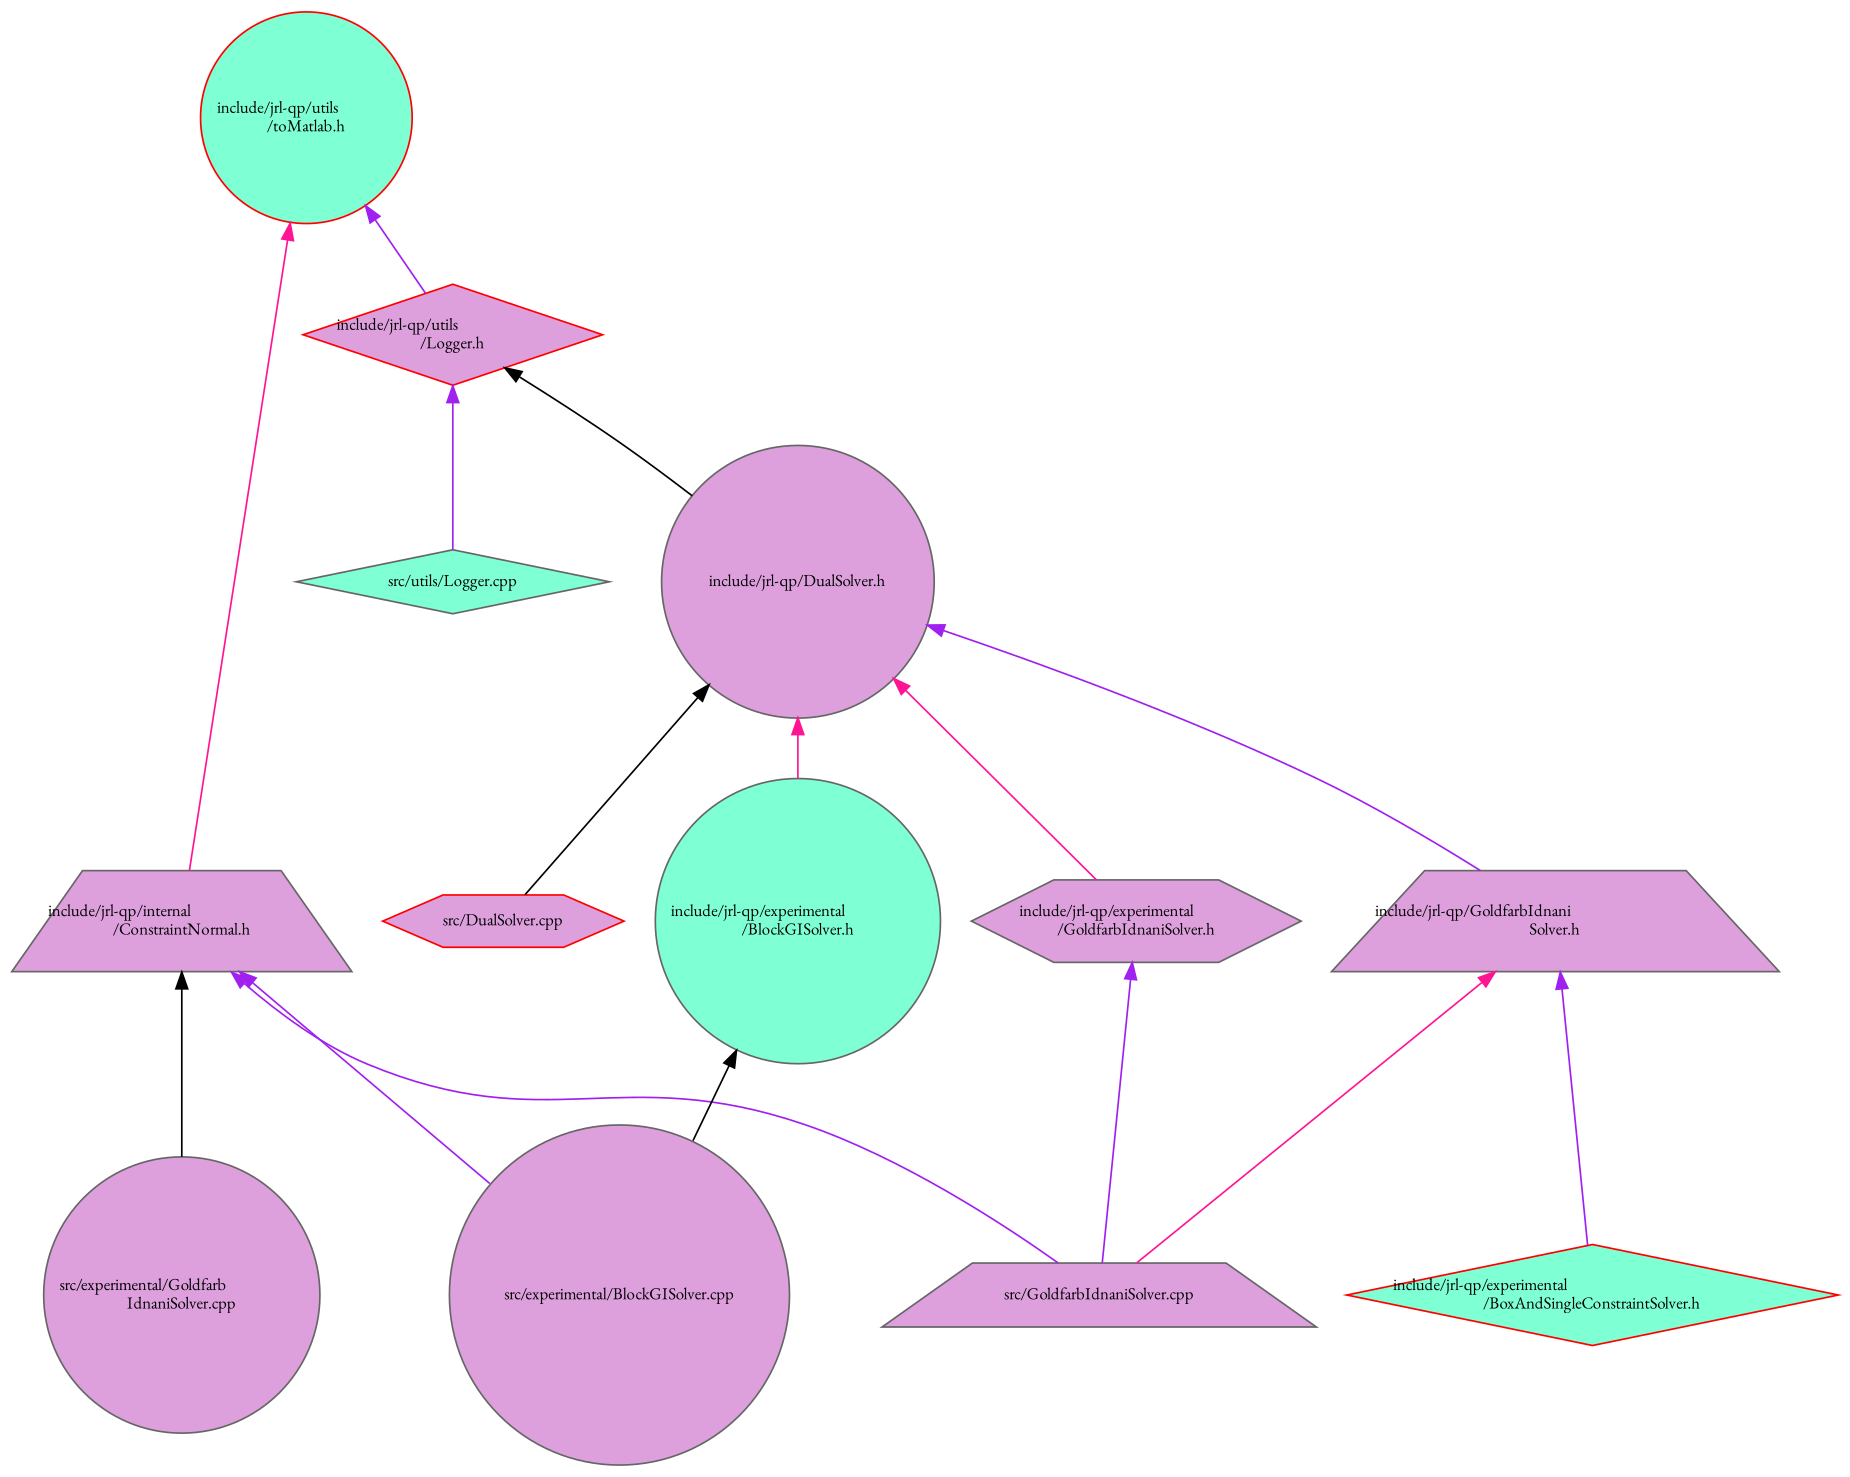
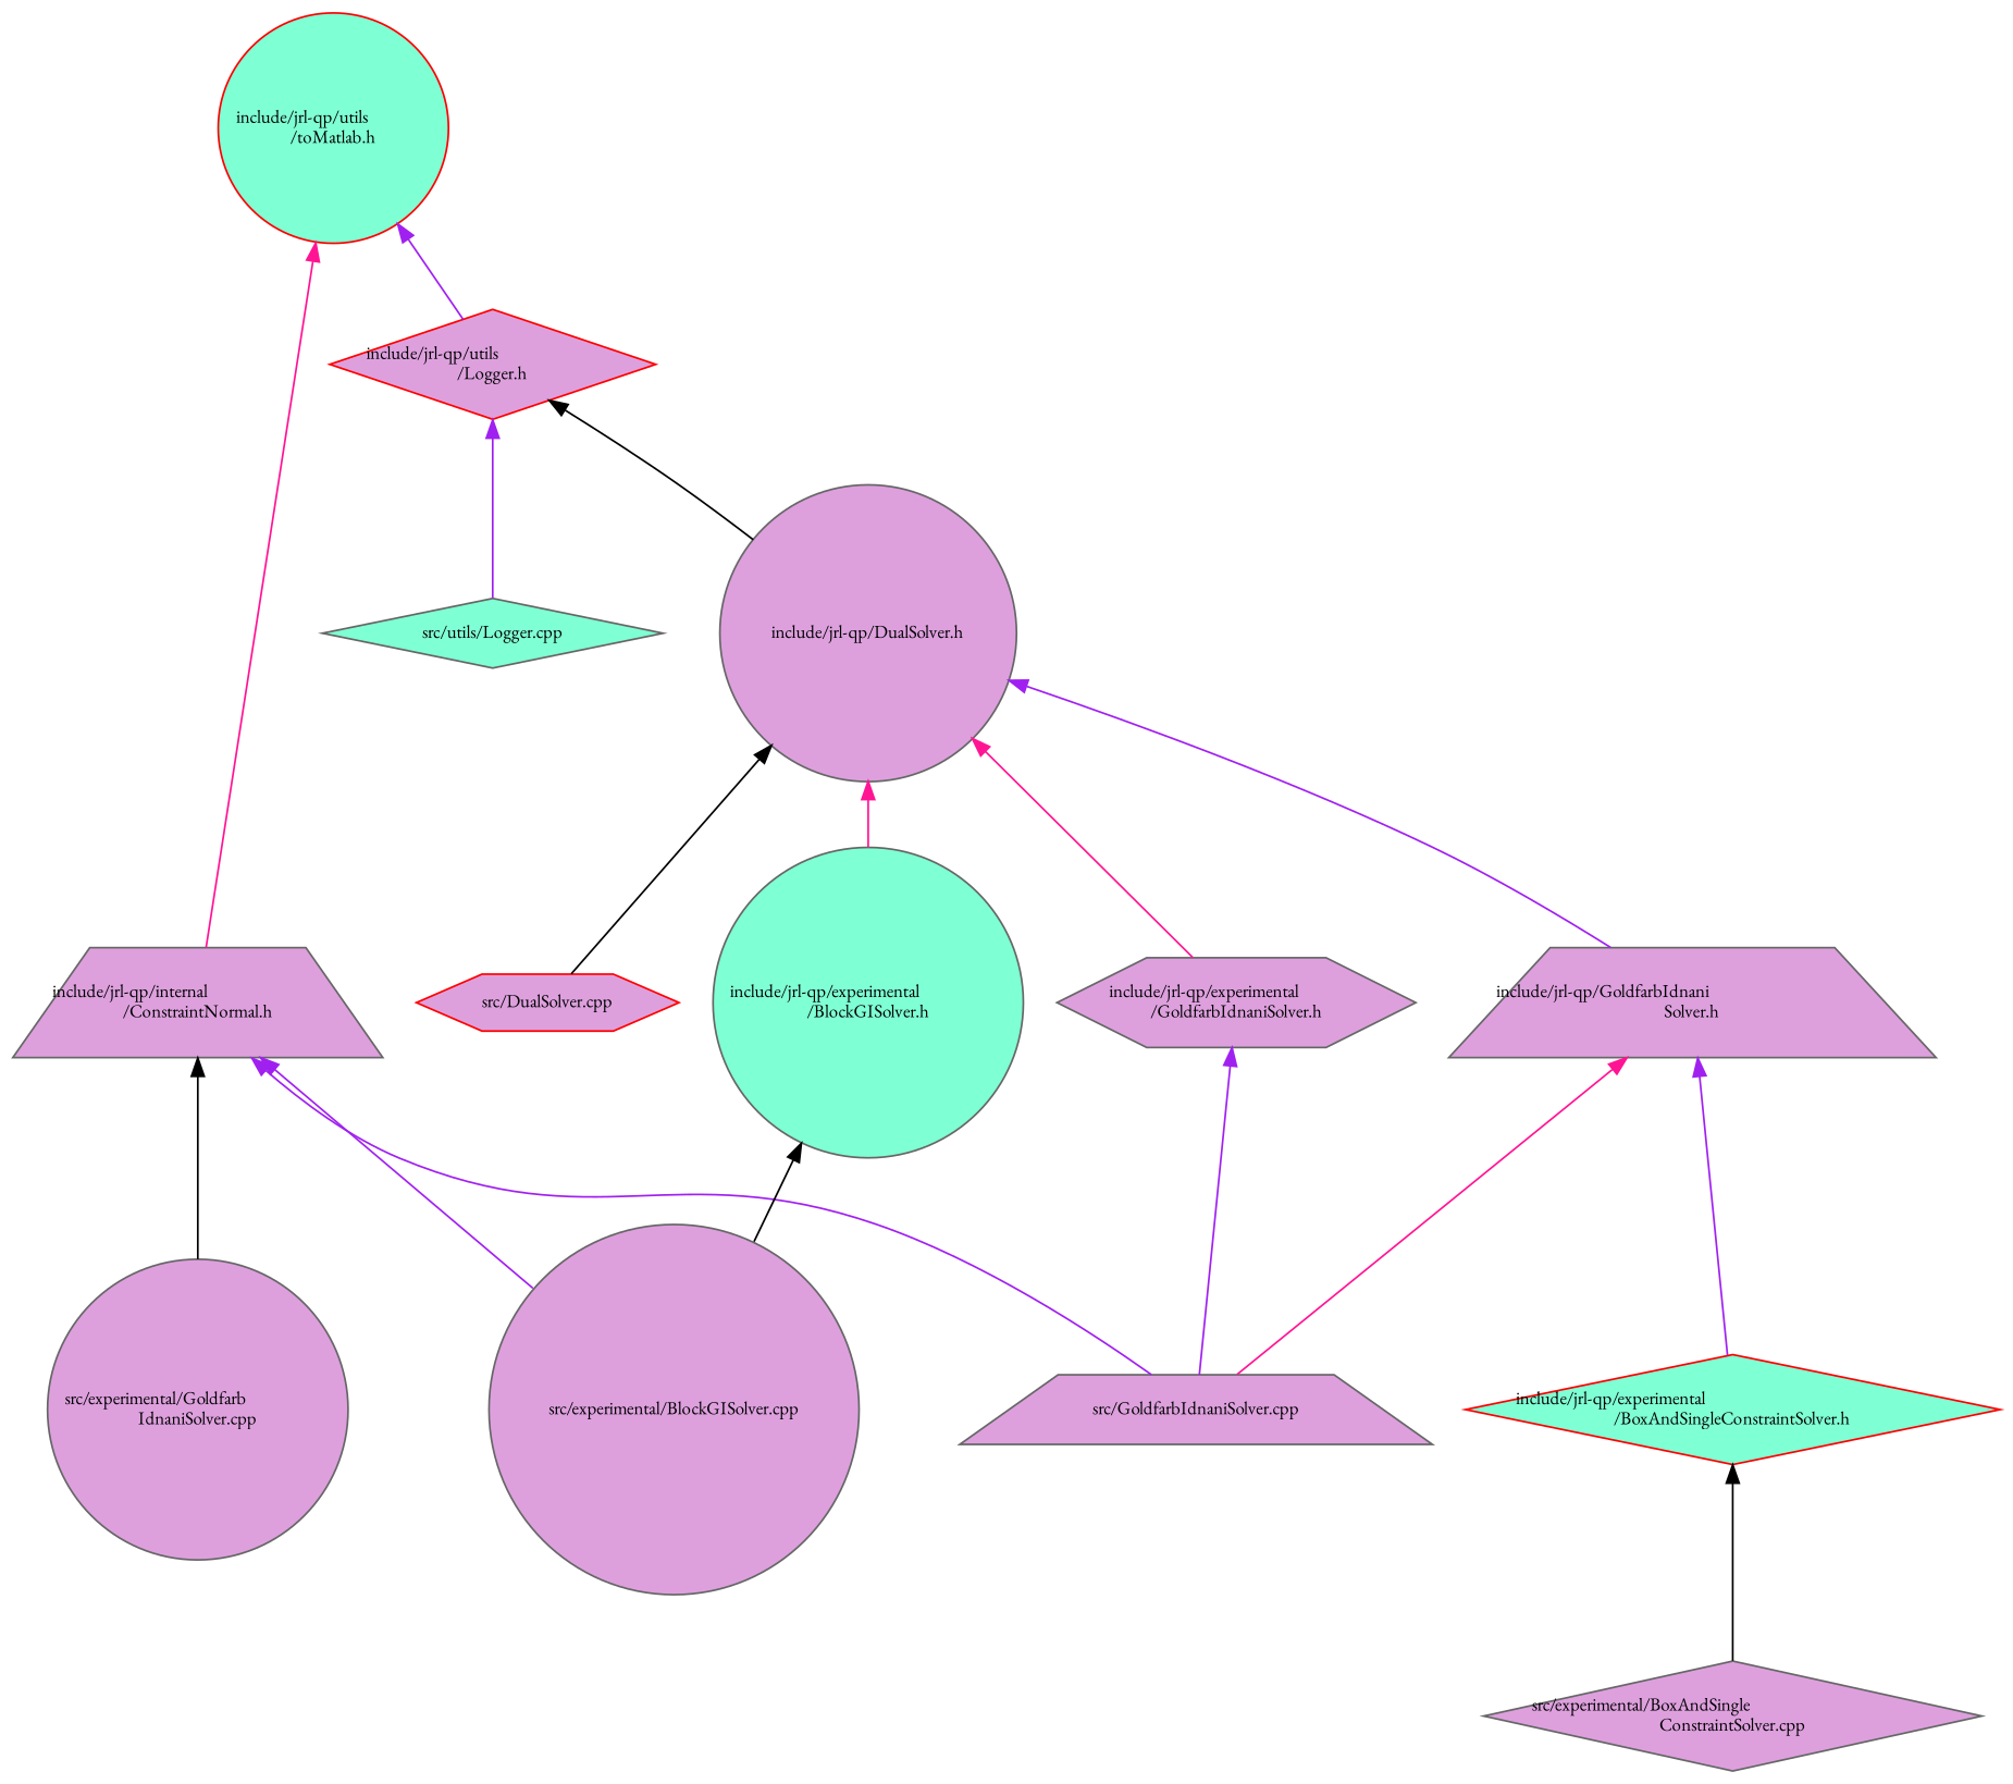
  digraph {
    fontname="EB Garamond"
    node [color=gray40 fillcolor=plum fontname="EB Garamond" fontsize=10 shape=circle style=filled]
    edge [color=purple dir=back fontname="EB Garamond" fontsize=10 labelfontname=Helvetica labelfontsize=10 style=solid]
    n1 [color=red fillcolor=aquamarine fontcolor=black height=0.2 label="include/jrl-qp/utils\l/toMatlab.h" width=0.4]
    n2 [color=red height=0.2 label="include/jrl-qp/utils\l/Logger.h" shape=diamond width=0.4]
    n3 [height=0.2 label="include/jrl-qp/internal\l/ConstraintNormal.h" shape=trapezium width=0.4]
    n4 [height=0.2 label="include/jrl-qp/DualSolver.h" width=0.4]
    n5 [fillcolor=aquamarine height=0.2 label="src/utils/Logger.cpp" shape=diamond width=0.4]
    n6 [height=0.2 label="src/experimental/BlockGISolver.cpp" width=0.4]
    n7 [height=0.2 label="src/GoldfarbIdnaniSolver.cpp" shape=trapezium width=0.4]
    n8 [height=0.2 label="src/experimental/Goldfarb\lIdnaniSolver.cpp" width=0.4]
    n9 [fillcolor=aquamarine height=0.2 label="include/jrl-qp/experimental\l/BlockGISolver.h" width=0.4]
    n10 [height=0.2 label="include/jrl-qp/GoldfarbIdnani\lSolver.h" shape=trapezium width=0.4]
    n11 [height=0.2 label="include/jrl-qp/experimental\l/GoldfarbIdnaniSolver.h" shape=hexagon width=0.4]
    n12 [color=red height=0.2 label="src/DualSolver.cpp" shape=hexagon width=0.4]
    n13 [color=red fillcolor=aquamarine height=0.2 label="include/jrl-qp/experimental\l/BoxAndSingleConstraintSolver.h" shape=diamond width=0.4]
+   n14 [height=0.2 label="src/experimental/BoxAndSingle\lConstraintSolver.cpp" shape=diamond width=0.4]
    n1 -> n2
    n1 -> n3 [color=deeppink]
    n2 -> n4 [color=black]
    n2 -> n5
    n3 -> n6
    n3 -> n7
    n3 -> n8 [color=black]
    n4 -> n9 [color=deeppink]
    n4 -> n10
    n4 -> n11 [color=deeppink]
    n4 -> n12 [color=black]
    n9 -> n6 [color=black]
    n10 -> n7 [color=deeppink]
    n10 -> n13
    n11 -> n7
+   n13 -> n14 [color=black]
  }
